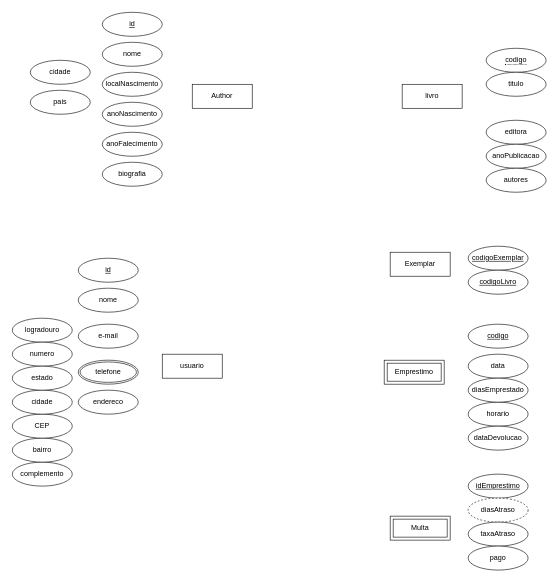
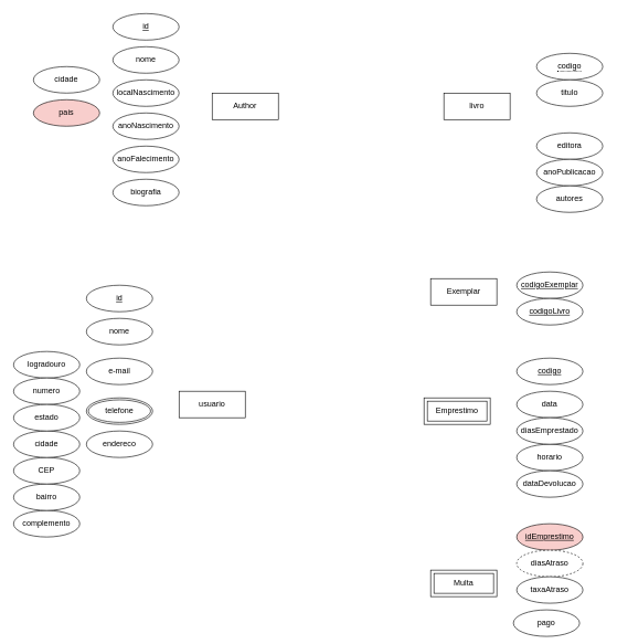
  <mxCell id="0" />
  <mxCell id="1" parent="0" />
  <mxCell id="2" value="Author" style="whiteSpace=wrap;html=1;align=center;" vertex="1" parent="1"><mxGeometry x="320" y="140" width="100" height="40" as="geometry" /></mxCell>
  <mxCell id="3" value="nome" style="ellipse;whiteSpace=wrap;html=1;align=center;" vertex="1" parent="1"><mxGeometry x="170" y="70" width="100" height="40" as="geometry" /></mxCell>
  <mxCell id="4" value="anoNascimento" style="ellipse;whiteSpace=wrap;html=1;align=center;" vertex="1" parent="1"><mxGeometry x="170" y="170" width="100" height="40" as="geometry" /></mxCell>
  <mxCell id="5" value="anoFalecimento" style="ellipse;whiteSpace=wrap;html=1;align=center;" vertex="1" parent="1"><mxGeometry x="170" y="220" width="100" height="40" as="geometry" /></mxCell>
  <mxCell id="6" value="id" style="ellipse;whiteSpace=wrap;html=1;align=center;fontStyle=4;" vertex="1" parent="1"><mxGeometry x="170" y="20" width="100" height="40" as="geometry" /></mxCell>
  <mxCell id="7" value="localNascimento" style="ellipse;whiteSpace=wrap;html=1;align=center;" vertex="1" parent="1"><mxGeometry x="170" y="120" width="100" height="40" as="geometry" /></mxCell>
  <mxCell id="8" value="cidade" style="ellipse;whiteSpace=wrap;html=1;align=center;" vertex="1" parent="1"><mxGeometry x="50" y="100" width="100" height="40" as="geometry" /></mxCell>
- <mxCell id="9" value="pais" style="ellipse;whiteSpace=wrap;html=1;align=center;" vertex="1" parent="1"><mxGeometry x="50" y="150" width="100" height="40" as="geometry" /></mxCell>
+ <mxCell id="9" value="pais" style="ellipse;whiteSpace=wrap;html=1;align=center;fillColor=#f8cecc;" vertex="1" parent="1"><mxGeometry x="50" y="150" width="100" height="40" as="geometry" /></mxCell>
  <mxCell id="10" value="biografia" style="ellipse;whiteSpace=wrap;html=1;align=center;" vertex="1" parent="1"><mxGeometry x="170" y="270" width="100" height="40" as="geometry" /></mxCell>
  <mxCell id="11" value="livro" style="whiteSpace=wrap;html=1;align=center;" vertex="1" parent="1"><mxGeometry x="670" y="140" width="100" height="40" as="geometry" /></mxCell>
  <mxCell id="12" value="&lt;span style=&quot;border-bottom: 1px dotted&quot;&gt;codigo&lt;/span&gt;" style="ellipse;whiteSpace=wrap;html=1;align=center;" vertex="1" parent="1"><mxGeometry x="810" y="80" width="100" height="40" as="geometry" /></mxCell>
  <mxCell id="13" value="titulo" style="ellipse;whiteSpace=wrap;html=1;align=center;" vertex="1" parent="1"><mxGeometry x="810" y="120" width="100" height="40" as="geometry" /></mxCell>
  <mxCell id="14" value="editora" style="ellipse;whiteSpace=wrap;html=1;align=center;" vertex="1" parent="1"><mxGeometry x="810" y="200" width="100" height="40" as="geometry" /></mxCell>
  <mxCell id="15" value="anoPublicacao" style="ellipse;whiteSpace=wrap;html=1;align=center;" vertex="1" parent="1"><mxGeometry x="810" y="240" width="100" height="40" as="geometry" /></mxCell>
  <mxCell id="16" value="autores" style="ellipse;whiteSpace=wrap;html=1;align=center;" vertex="1" parent="1"><mxGeometry x="810" y="280" width="100" height="40" as="geometry" /></mxCell>
  <mxCell id="17" value="Exemplar" style="whiteSpace=wrap;html=1;align=center;" vertex="1" parent="1"><mxGeometry x="650" y="420" width="100" height="40" as="geometry" /></mxCell>
  <mxCell id="18" value="codigoExemplar" style="ellipse;whiteSpace=wrap;html=1;align=center;fontStyle=4;" vertex="1" parent="1"><mxGeometry x="780" y="410" width="100" height="40" as="geometry" /></mxCell>
  <mxCell id="19" value="codigoLivro" style="ellipse;whiteSpace=wrap;html=1;align=center;fontStyle=4;" vertex="1" parent="1"><mxGeometry x="780" y="450" width="100" height="40" as="geometry" /></mxCell>
  <mxCell id="20" value="usuario" style="whiteSpace=wrap;html=1;align=center;" vertex="1" parent="1"><mxGeometry x="270" y="590" width="100" height="40" as="geometry" /></mxCell>
  <mxCell id="21" value="id" style="ellipse;whiteSpace=wrap;html=1;align=center;fontStyle=4;" vertex="1" parent="1"><mxGeometry x="130" y="430" width="100" height="40" as="geometry" /></mxCell>
  <mxCell id="22" value="nome" style="ellipse;whiteSpace=wrap;html=1;align=center;" vertex="1" parent="1"><mxGeometry x="130" y="480" width="100" height="40" as="geometry" /></mxCell>
  <mxCell id="23" value="endereco" style="ellipse;whiteSpace=wrap;html=1;align=center;" vertex="1" parent="1"><mxGeometry x="130" y="650" width="100" height="40" as="geometry" /></mxCell>
  <mxCell id="24" value="e-mail" style="ellipse;whiteSpace=wrap;html=1;align=center;" vertex="1" parent="1"><mxGeometry x="130" y="540" width="100" height="40" as="geometry" /></mxCell>
  <mxCell id="25" value="logradouro" style="ellipse;whiteSpace=wrap;html=1;align=center;" vertex="1" parent="1"><mxGeometry x="20" y="530" width="100" height="40" as="geometry" /></mxCell>
  <mxCell id="26" value="telefone" style="ellipse;shape=doubleEllipse;margin=3;whiteSpace=wrap;html=1;align=center;" vertex="1" parent="1"><mxGeometry x="130" y="600" width="100" height="40" as="geometry" /></mxCell>
  <mxCell id="27" value="numero" style="ellipse;whiteSpace=wrap;html=1;align=center;" vertex="1" parent="1"><mxGeometry x="20" y="570" width="100" height="40" as="geometry" /></mxCell>
  <mxCell id="28" value="complemento" style="ellipse;whiteSpace=wrap;html=1;align=center;" vertex="1" parent="1"><mxGeometry x="20" y="770" width="100" height="40" as="geometry" /></mxCell>
  <mxCell id="29" value="bairro" style="ellipse;whiteSpace=wrap;html=1;align=center;" vertex="1" parent="1"><mxGeometry x="20" y="730" width="100" height="40" as="geometry" /></mxCell>
  <mxCell id="30" value="CEP" style="ellipse;whiteSpace=wrap;html=1;align=center;" vertex="1" parent="1"><mxGeometry x="20" y="690" width="100" height="40" as="geometry" /></mxCell>
  <mxCell id="31" value="cidade" style="ellipse;whiteSpace=wrap;html=1;align=center;" vertex="1" parent="1"><mxGeometry x="20" y="650" width="100" height="40" as="geometry" /></mxCell>
  <mxCell id="32" value="estado" style="ellipse;whiteSpace=wrap;html=1;align=center;" vertex="1" parent="1"><mxGeometry x="20" y="610" width="100" height="40" as="geometry" /></mxCell>
  <mxCell id="33" value="codigo" style="ellipse;whiteSpace=wrap;html=1;align=center;fontStyle=4;" vertex="1" parent="1"><mxGeometry x="780" y="540" width="100" height="40" as="geometry" /></mxCell>
  <mxCell id="34" value="data" style="ellipse;whiteSpace=wrap;html=1;align=center;" vertex="1" parent="1"><mxGeometry x="780" y="590" width="100" height="40" as="geometry" /></mxCell>
  <mxCell id="35" value="horario" style="ellipse;whiteSpace=wrap;html=1;align=center;" vertex="1" parent="1"><mxGeometry x="780" y="670" width="100" height="40" as="geometry" /></mxCell>
  <mxCell id="36" value="diasEmprestado" style="ellipse;whiteSpace=wrap;html=1;align=center;" vertex="1" parent="1"><mxGeometry x="780" y="630" width="100" height="40" as="geometry" /></mxCell>
  <mxCell id="37" value="dataDevolucao" style="ellipse;whiteSpace=wrap;html=1;align=center;" vertex="1" parent="1"><mxGeometry x="780" y="710" width="100" height="40" as="geometry" /></mxCell>
  <mxCell id="38" value="Multa" style="shape=ext;margin=3;double=1;whiteSpace=wrap;html=1;align=center;" vertex="1" parent="1"><mxGeometry x="650" y="860" width="100" height="40" as="geometry" /></mxCell>
  <mxCell id="39" value="Emprestimo" style="shape=ext;margin=3;double=1;whiteSpace=wrap;html=1;align=center;" vertex="1" parent="1"><mxGeometry x="640" y="600" width="100" height="40" as="geometry" /></mxCell>
- <mxCell id="40" value="idEmprestimo" style="ellipse;whiteSpace=wrap;html=1;align=center;fontStyle=4;" vertex="1" parent="1"><mxGeometry x="780" y="790" width="100" height="40" as="geometry" /></mxCell>
+ <mxCell id="40" value="idEmprestimo" style="ellipse;whiteSpace=wrap;html=1;align=center;fontStyle=4;fillColor=#f8cecc;" vertex="1" parent="1"><mxGeometry x="780" y="790" width="100" height="40" as="geometry" /></mxCell>
  <mxCell id="41" value="diasAtraso" style="ellipse;whiteSpace=wrap;html=1;align=center;dashed=1;" vertex="1" parent="1"><mxGeometry x="780" y="830" width="100" height="40" as="geometry" /></mxCell>
  <mxCell id="42" value="taxaAtraso" style="ellipse;whiteSpace=wrap;html=1;align=center;" vertex="1" parent="1"><mxGeometry x="780" y="870" width="100" height="40" as="geometry" /></mxCell>
- <mxCell id="43" value="pago" style="ellipse;whiteSpace=wrap;html=1;align=center;" vertex="1" parent="1"><mxGeometry x="780" y="910" width="100" height="40" as="geometry" /></mxCell>
+ <mxCell id="43" value="pago" style="ellipse;whiteSpace=wrap;html=1;align=center;" vertex="1" parent="1"><mxGeometry x="775" y="920" width="100" height="40" as="geometry" /></mxCell>
